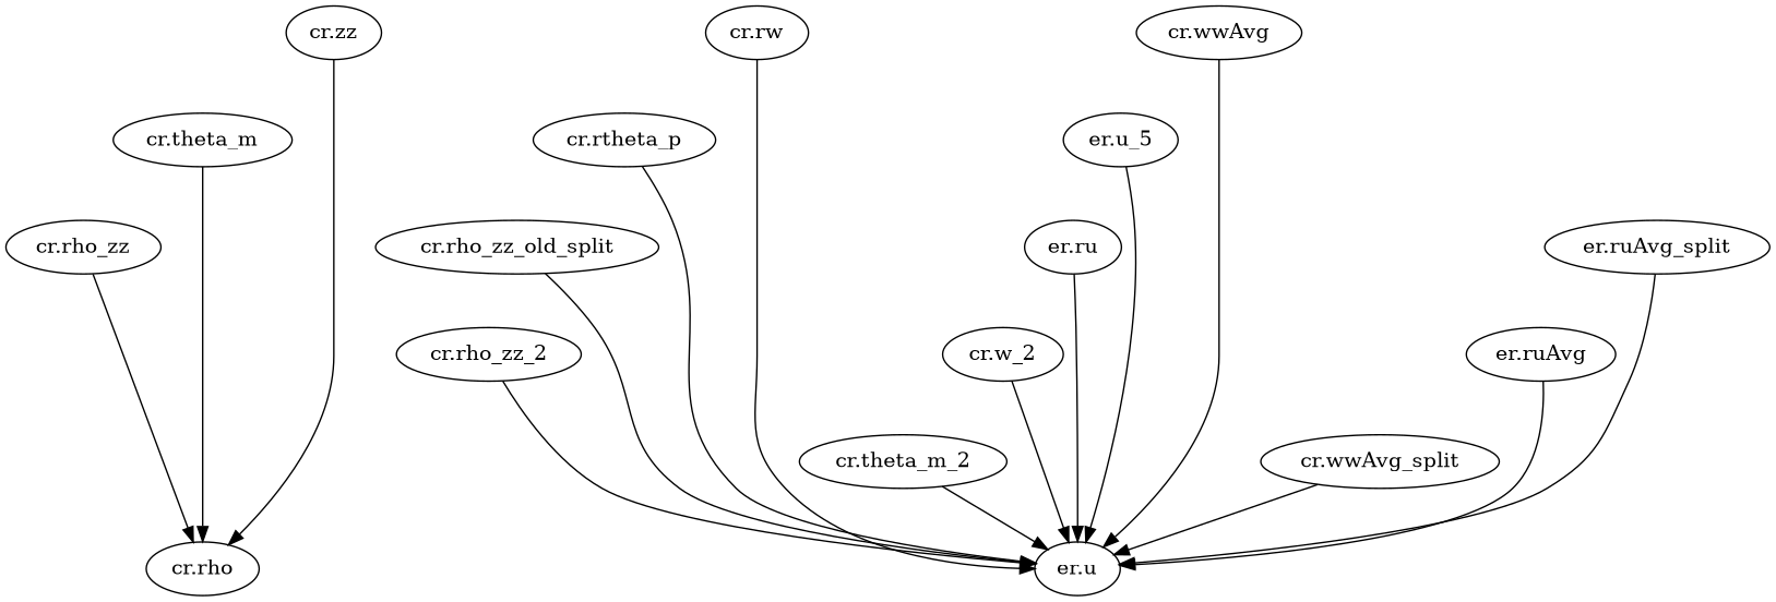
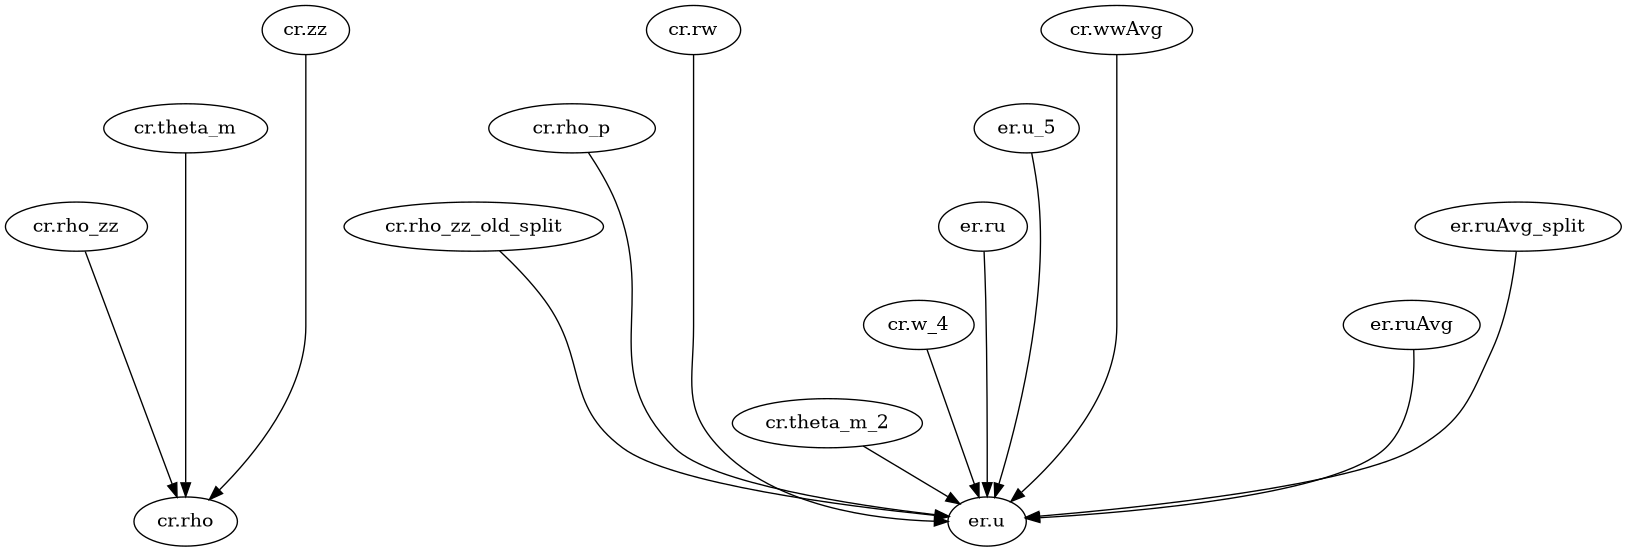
  digraph {
    edge [Tooltip=atm_rk_dynamics_substep_finish minlen=3]
    n1 [label="cr.rho"]
    n2 [label="cr.rho_zz"]
    n3 [label="cr.theta_m"]
    n4 [label="cr.zz"]
    n5 [label="er.u"]
-   n6 [label="cr.rho_zz_2"]
    n7 [label="cr.rho_zz_old_split"]
-   n8 [label="cr.rtheta_p"]
+   n8 [label="cr.rho_p"]
    n9 [label="cr.rw"]
    n10 [label="cr.theta_m_2"]
-   n11 [label="cr.w_2"]
+   n11 [label="cr.w_4"]
    n12 [label="er.ru"]
    n13 [label="er.u_5"]
    n14 [label="cr.wwAvg"]
-   n15 [label="cr.wwAvg_split"]
    n16 [label="er.ruAvg"]
    n17 [label="er.ruAvg_split"]
    n2 -> n1 [Tooltip=atm_compute_output_diagnostics]
    n3 -> n1 [Tooltip=atm_compute_output_diagnostics minlen=4]
    n4 -> n1 [Tooltip=atm_compute_output_diagnostics minlen=5]
-   n6 -> n5 [minlen=2]
    n7 -> n5
    n8 -> n5 [minlen=4]
    n9 -> n5 [minlen=5]
    n10 -> n5 [minlen=1]
    n11 -> n5 [minlen=2]
    n12 -> n5
    n13 -> n5 [minlen=4]
    n14 -> n5 [minlen=5]
-   n15 -> n5 [minlen=1]
    n16 -> n5 [minlen=2]
    n17 -> n5
  }
